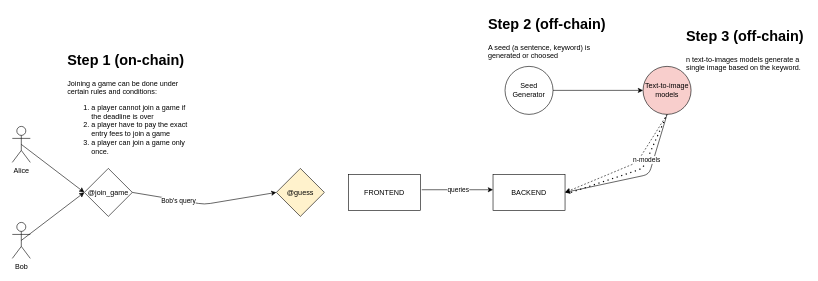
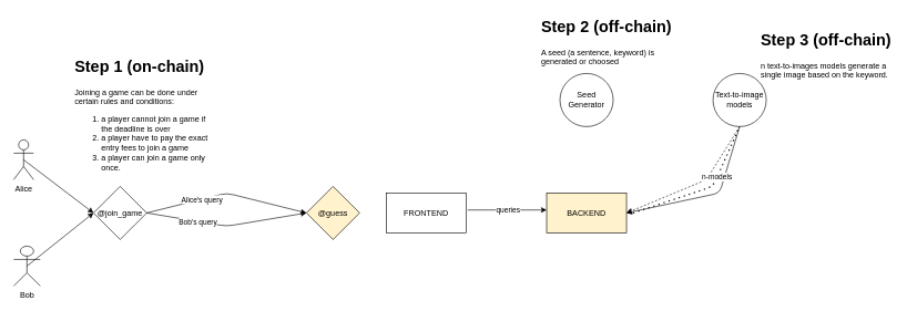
  <mxCell id="0" />
  <mxCell id="1" parent="0" />
  <mxCell id="2" value="FRONTEND" style="rounded=0;whiteSpace=wrap;html=1;" vertex="1" parent="1"><mxGeometry x="580" y="290" width="120" height="60" as="geometry" /></mxCell>
- <mxCell id="3" value="BACKEND" style="rounded=0;whiteSpace=wrap;html=1;" vertex="1" parent="1"><mxGeometry x="821" y="290" width="120" height="60" as="geometry" /></mxCell>
+ <mxCell id="3" value="BACKEND" style="rounded=0;whiteSpace=wrap;html=1;fillColor=#fff2cc;" vertex="1" parent="1"><mxGeometry x="821" y="290" width="120" height="60" as="geometry" /></mxCell>
  <mxCell id="4" value="Seed Generator" style="ellipse;whiteSpace=wrap;html=1;aspect=fixed;" vertex="1" parent="1"><mxGeometry x="841" y="110" width="80" height="80" as="geometry" /></mxCell>
- <mxCell id="5" value="Text-to-image models" style="ellipse;whiteSpace=wrap;html=1;aspect=fixed;fillColor=#f8cecc;" vertex="1" parent="1"><mxGeometry x="1071" y="110" width="80" height="80" as="geometry" /></mxCell>
- <mxCell id="6" value="" style="endArrow=classic;html=1;exitX=1;exitY=0.5;exitDx=0;exitDy=0;entryX=0;entryY=0.5;entryDx=0;entryDy=0;" edge="1" parent="1" source="4" target="5"><mxGeometry width="50" height="50" relative="1" as="geometry"><mxPoint x="941" y="300" as="sourcePoint" /><mxPoint x="991" y="250" as="targetPoint" /><Array as="points" /></mxGeometry></mxCell>
+ <mxCell id="5" value="Text-to-image models" style="ellipse;whiteSpace=wrap;html=1;aspect=fixed;" vertex="1" parent="1"><mxGeometry x="1071" y="110" width="80" height="80" as="geometry" /></mxCell>
  <mxCell id="7" value="" style="endArrow=classic;html=1;exitX=0.5;exitY=1;exitDx=0;exitDy=0;entryX=1;entryY=0.5;entryDx=0;entryDy=0;dashed=1;" edge="1" parent="1" source="5" target="3"><mxGeometry width="50" height="50" relative="1" as="geometry"><mxPoint x="941" y="300" as="sourcePoint" /><mxPoint x="991" y="250" as="targetPoint" /><Array as="points"><mxPoint x="1061" y="270" /></Array></mxGeometry></mxCell>
  <mxCell id="8" value="" style="endArrow=classic;html=1;" edge="1" parent="1"><mxGeometry width="50" height="50" relative="1" as="geometry"><mxPoint x="1111" y="190" as="sourcePoint" /><mxPoint x="941" y="320" as="targetPoint" /><Array as="points"><mxPoint x="1081" y="290" /></Array></mxGeometry></mxCell>
  <mxCell id="9" value="" style="endArrow=none;dashed=1;html=1;dashPattern=1 3;strokeWidth=2;" edge="1" parent="1"><mxGeometry width="50" height="50" relative="1" as="geometry"><mxPoint x="951" y="320" as="sourcePoint" /><mxPoint x="1111" y="190" as="targetPoint" /><Array as="points"><mxPoint x="1071" y="280" /></Array></mxGeometry></mxCell>
  <mxCell id="10" value="n-models" style="edgeLabel;html=1;align=center;verticalAlign=middle;resizable=0;points=[];" vertex="1" connectable="0" parent="9"><mxGeometry x="0.264" y="1" relative="1" as="geometry"><mxPoint as="offset" /></mxGeometry></mxCell>
  <mxCell id="11" value="Alice&lt;div&gt;&lt;span style=&quot;font-family: monospace; font-size: 0px; text-align: start;&quot;&gt;%3CmxGraphModel%3E%3Croot%3E%3CmxCell%20id%3D%220%22%2F%3E%3CmxCell%20id%3D%221%22%20parent%3D%220%22%2F%3E%3CmxCell%20id%3D%222%22%20value%3D%22%22%20style%3D%22endArrow%3Dclassic%3Bhtml%3D1%3BexitX%3D0.5%3BexitY%3D1%3BexitDx%3D0%3BexitDy%3D0%3BentryX%3D1%3BentryY%3D0.5%3BentryDx%3D0%3BentryDy%3D0%3B%22%20edge%3D%221%22%20parent%3D%221%22%3E%3CmxGeometry%20width%3D%2250%22%20height%3D%2250%22%20relative%3D%221%22%20as%3D%22geometry%22%3E%3CmxPoint%20x%3D%22810%22%20y%3D%22200%22%20as%3D%22sourcePoint%22%2F%3E%3CmxPoint%20x%3D%22640%22%20y%3D%22330%22%20as%3D%22targetPoint%22%2F%3E%3CArray%20as%3D%22points%22%3E%3CmxPoint%20x%3D%22760%22%20y%3D%22280%22%2F%3E%3C%2FArray%3E%3C%2FmxGeometry%3E%3C%2FmxCell%3E%3C%2Froot%3E%3C%2FmxGraphModel%3E&lt;/span&gt;&lt;/div&gt;" style="shape=umlActor;verticalLabelPosition=bottom;verticalAlign=top;html=1;outlineConnect=0;" vertex="1" parent="1"><mxGeometry x="20" y="210" width="30" height="60" as="geometry" /></mxCell>
- <mxCell id="12" value="Bob&lt;div&gt;&lt;br&gt;&lt;/div&gt;" style="shape=umlActor;verticalLabelPosition=bottom;verticalAlign=top;html=1;outlineConnect=0;" vertex="1" parent="1"><mxGeometry x="20" y="370" width="30" height="60" as="geometry" /></mxCell>
+ <mxCell id="12" value="Bob&lt;div&gt;&lt;br&gt;&lt;/div&gt;" style="shape=umlActor;verticalLabelPosition=bottom;verticalAlign=top;html=1;outlineConnect=0;" vertex="1" parent="1"><mxGeometry x="20" y="370" width="40" height="60" as="geometry" /></mxCell>
  <mxCell id="13" value="&lt;h1 style=&quot;margin-top: 0px;&quot;&gt;Step 2 (off-chain)&lt;/h1&gt;&lt;p&gt;A seed (a sentence, keyword) is generated or choosed&amp;nbsp;&lt;/p&gt;" style="text;html=1;whiteSpace=wrap;overflow=hidden;rounded=0;" vertex="1" parent="1"><mxGeometry x="811" y="20" width="210" height="120" as="geometry" /></mxCell>
  <mxCell id="14" value="&lt;h1 style=&quot;margin-top: 0px;&quot;&gt;Step 3 (off-chain)&lt;/h1&gt;&lt;p&gt;n text-to-images models generate a single image based on the keyword.&lt;/p&gt;" style="text;html=1;whiteSpace=wrap;overflow=hidden;rounded=0;" vertex="1" parent="1"><mxGeometry x="1141" y="40" width="200" height="120" as="geometry" /></mxCell>
  <mxCell id="15" value="" style="endArrow=classic;html=1;exitX=1.01;exitY=0.426;exitDx=0;exitDy=0;exitPerimeter=0;entryX=0;entryY=0.426;entryDx=0;entryDy=0;entryPerimeter=0;" edge="1" parent="1" target="3"><mxGeometry width="50" height="50" relative="1" as="geometry"><mxPoint x="702.2" y="315.56" as="sourcePoint" /><mxPoint x="811" y="260" as="targetPoint" /></mxGeometry></mxCell>
  <mxCell id="16" value="queries" style="edgeLabel;html=1;align=center;verticalAlign=middle;resizable=0;points=[];" vertex="1" connectable="0" parent="15"><mxGeometry x="0.002" y="1" relative="1" as="geometry"><mxPoint as="offset" /></mxGeometry></mxCell>
  <mxCell id="17" value="@join_game" style="rhombus;whiteSpace=wrap;html=1;" vertex="1" parent="1"><mxGeometry x="140" y="280" width="80" height="80" as="geometry" /></mxCell>
  <mxCell id="18" value="" style="endArrow=classic;html=1;exitX=0.5;exitY=0.5;exitDx=0;exitDy=0;exitPerimeter=0;entryX=0;entryY=0.5;entryDx=0;entryDy=0;" edge="1" parent="1" source="11" target="17"><mxGeometry width="50" height="50" relative="1" as="geometry"><mxPoint x="170" y="360" as="sourcePoint" /><mxPoint x="220" y="310" as="targetPoint" /></mxGeometry></mxCell>
  <mxCell id="19" value="" style="endArrow=classic;html=1;exitX=0.5;exitY=0.5;exitDx=0;exitDy=0;exitPerimeter=0;" edge="1" parent="1" source="12"><mxGeometry width="50" height="50" relative="1" as="geometry"><mxPoint x="60" y="410" as="sourcePoint" /><mxPoint x="140" y="320" as="targetPoint" /></mxGeometry></mxCell>
  <mxCell id="20" value="&lt;h1 style=&quot;margin-top: 0px;&quot;&gt;Step 1 (on-chain)&lt;/h1&gt;&lt;p&gt;Joining a game can be done under certain rules and conditions:&lt;/p&gt;&lt;p&gt;&lt;/p&gt;&lt;ol&gt;&lt;li&gt;a player cannot join a game if the deadline is over&lt;/li&gt;&lt;li&gt;a player have to pay the exact entry fees to join a game&lt;/li&gt;&lt;li&gt;a player can join a game only once.&lt;/li&gt;&lt;/ol&gt;&lt;p&gt;&lt;/p&gt;" style="text;html=1;whiteSpace=wrap;overflow=hidden;rounded=0;" vertex="1" parent="1"><mxGeometry x="110" y="80" width="210" height="180" as="geometry" /></mxCell>
  <mxCell id="21" value="@guess" style="rhombus;whiteSpace=wrap;html=1;fillColor=#fff2cc;" vertex="1" parent="1"><mxGeometry x="460" y="280" width="80" height="80" as="geometry" /></mxCell>
+ <mxCell id="22" value="" style="endArrow=classic;html=1;exitX=1;exitY=0.5;exitDx=0;exitDy=0;entryX=0;entryY=0.5;entryDx=0;entryDy=0;" edge="1" parent="1" source="17" target="21"><mxGeometry width="50" height="50" relative="1" as="geometry"><mxPoint x="240" y="280" as="sourcePoint" /><mxPoint x="290" y="230" as="targetPoint" /><Array as="points"><mxPoint x="340" y="290" /></Array></mxGeometry></mxCell>
+ <mxCell id="23" value="Alice's query" style="edgeLabel;html=1;align=center;verticalAlign=middle;resizable=0;points=[];" vertex="1" connectable="0" parent="22"><mxGeometry x="-0.313" relative="1" as="geometry"><mxPoint as="offset" /></mxGeometry></mxCell>
  <mxCell id="24" value="" style="endArrow=classic;html=1;" edge="1" parent="1"><mxGeometry width="50" height="50" relative="1" as="geometry"><mxPoint x="220" y="320" as="sourcePoint" /><mxPoint x="460" y="320" as="targetPoint" /><Array as="points"><mxPoint x="340" y="340" /></Array></mxGeometry></mxCell>
  <mxCell id="25" value="Bob's query" style="edgeLabel;html=1;align=center;verticalAlign=middle;resizable=0;points=[];" vertex="1" connectable="0" parent="24"><mxGeometry x="-0.358" y="-1" relative="1" as="geometry"><mxPoint as="offset" /></mxGeometry></mxCell>
